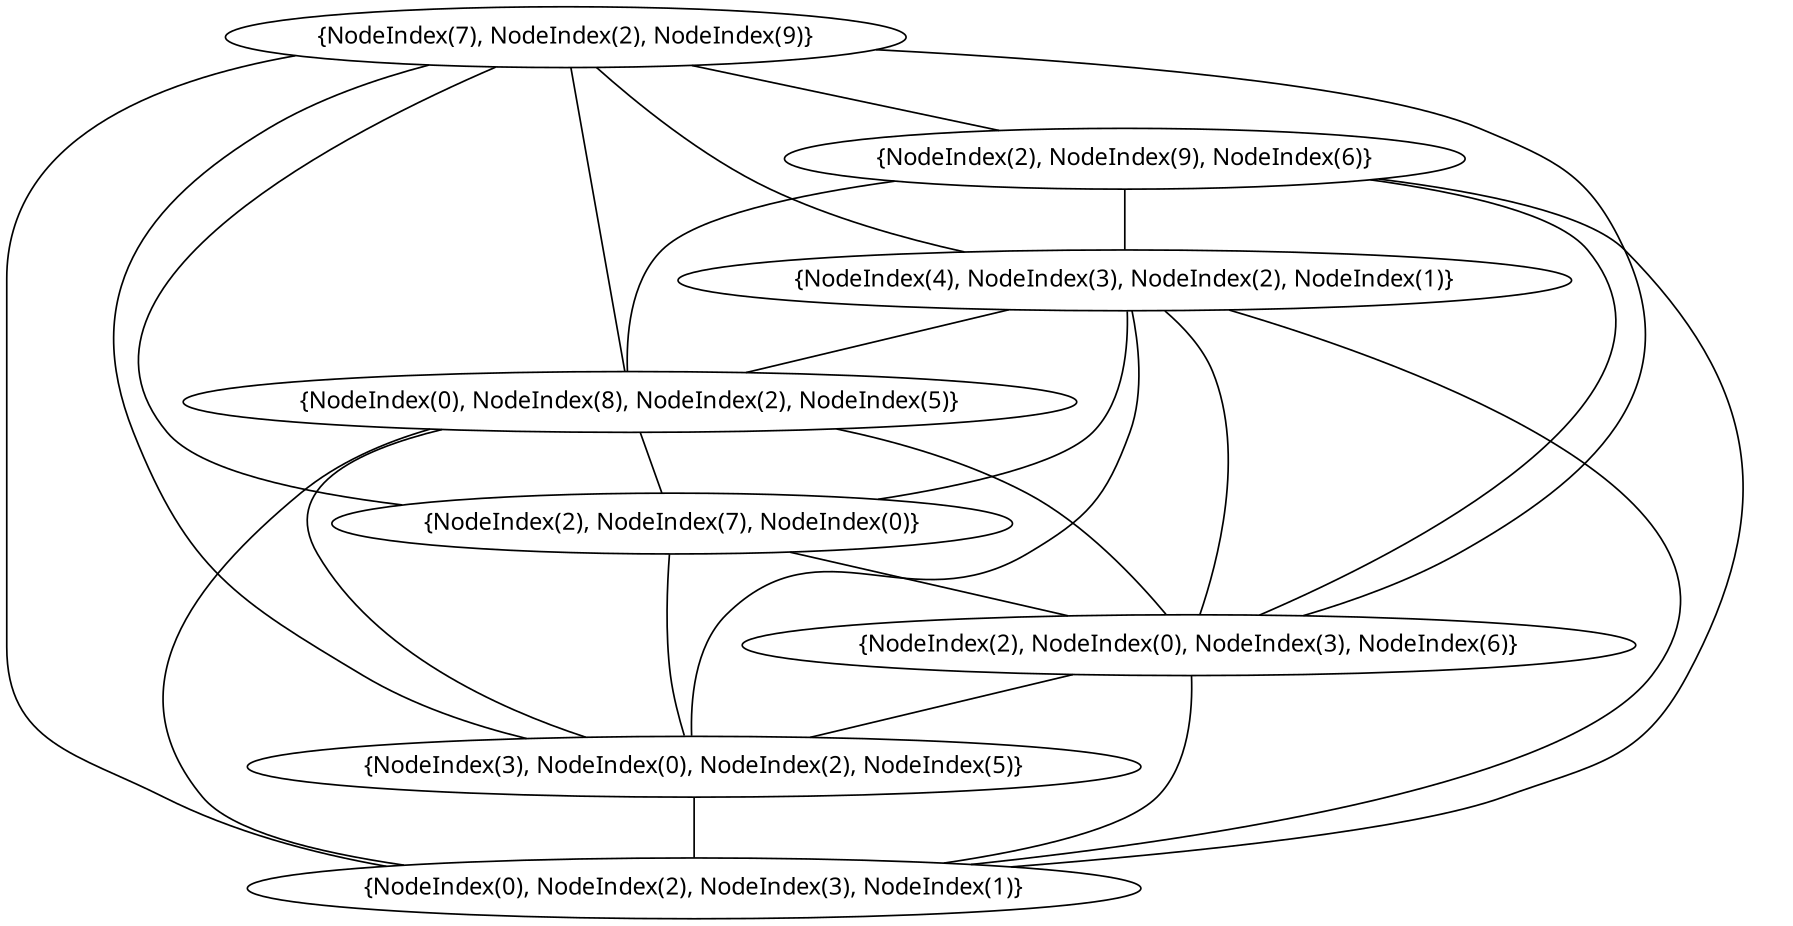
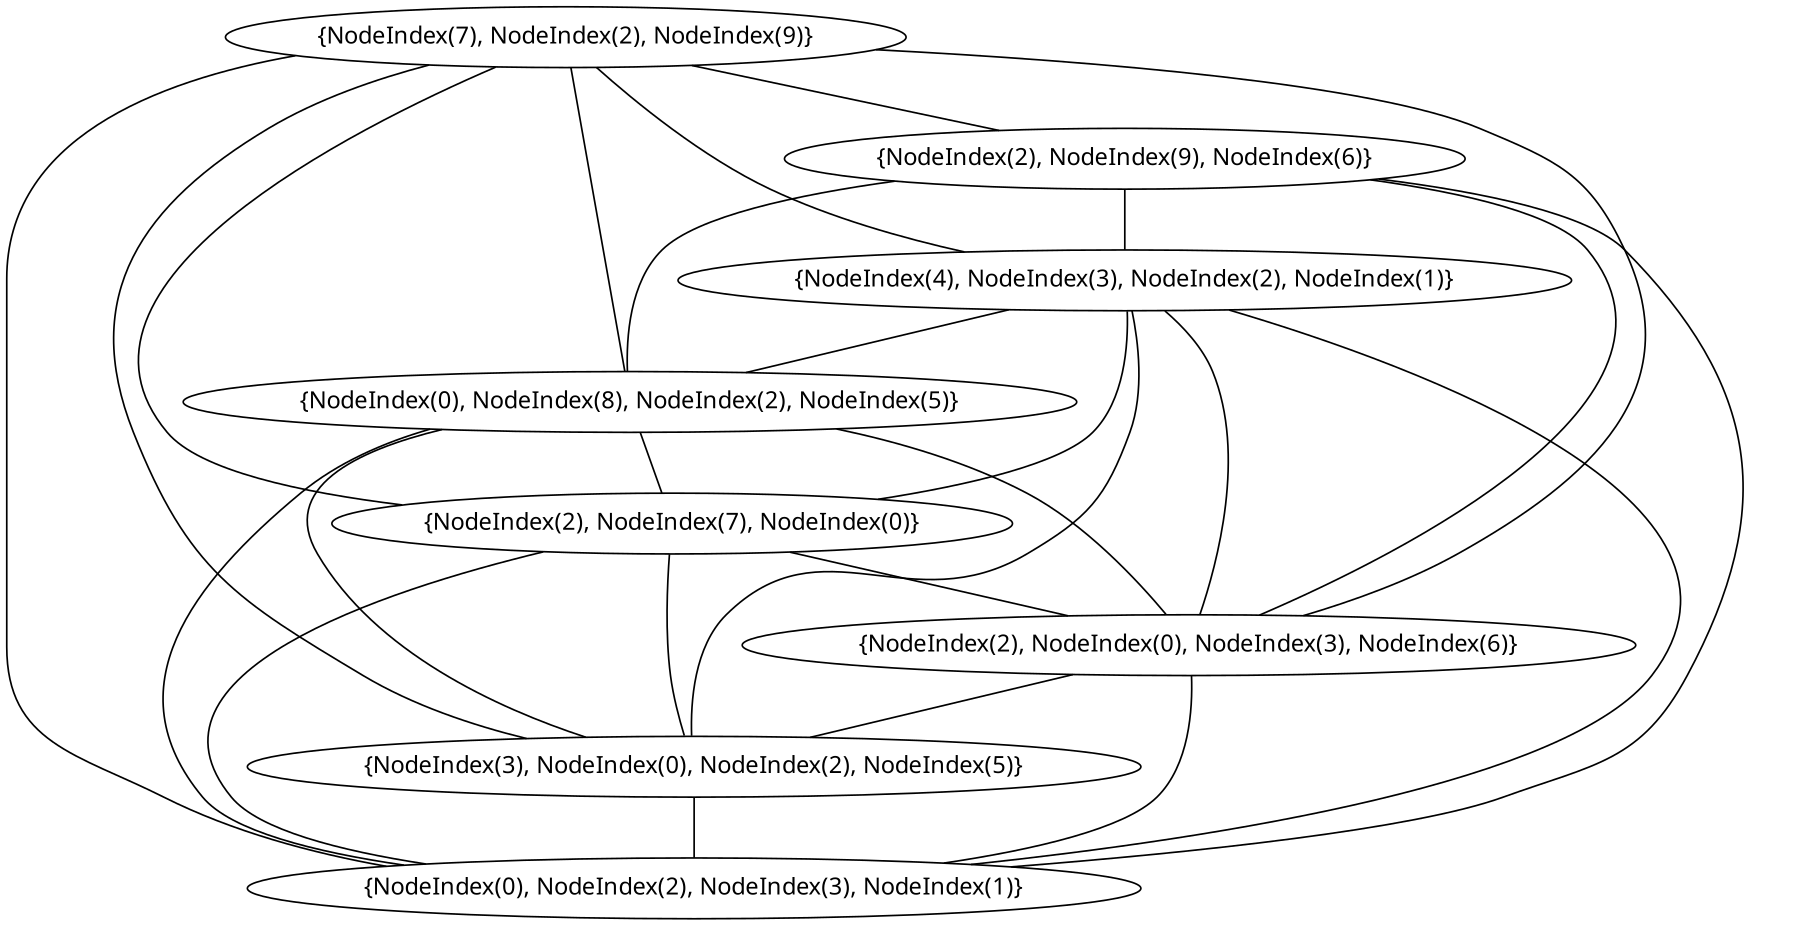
  graph {
    fontname="Noto Sans"
    node [fontname="Noto Sans"]
    edge [fontname="Noto Sans"]
    n1 [label="{NodeIndex(0), NodeIndex(2), NodeIndex(3), NodeIndex(1)}"]
    n2 [label="{NodeIndex(3), NodeIndex(0), NodeIndex(2), NodeIndex(5)}"]
    n3 [label="{NodeIndex(2), NodeIndex(0), NodeIndex(3), NodeIndex(6)}"]
    n4 [label="{NodeIndex(2), NodeIndex(7), NodeIndex(0)}"]
    n5 [label="{NodeIndex(0), NodeIndex(8), NodeIndex(2), NodeIndex(5)}"]
    n6 [label="{NodeIndex(4), NodeIndex(3), NodeIndex(2), NodeIndex(1)}"]
    n7 [label="{NodeIndex(2), NodeIndex(9), NodeIndex(6)}"]
    n8 [label="{NodeIndex(7), NodeIndex(2), NodeIndex(9)}"]
    n2 -- n1
    n3 -- n1
    n3 -- n2
+   n4 -- n1
    n4 -- n2
    n4 -- n3
    n5 -- n1
    n5 -- n2
    n5 -- n3
    n5 -- n4
    n6 -- n1
    n6 -- n2
    n6 -- n3
    n6 -- n4
    n6 -- n5
    n7 -- n1
    n7 -- n3
    n7 -- n5
    n7 -- n6
    n8 -- n1
    n8 -- n2
    n8 -- n3
    n8 -- n4
    n8 -- n5
    n8 -- n6
    n8 -- n7
  }
